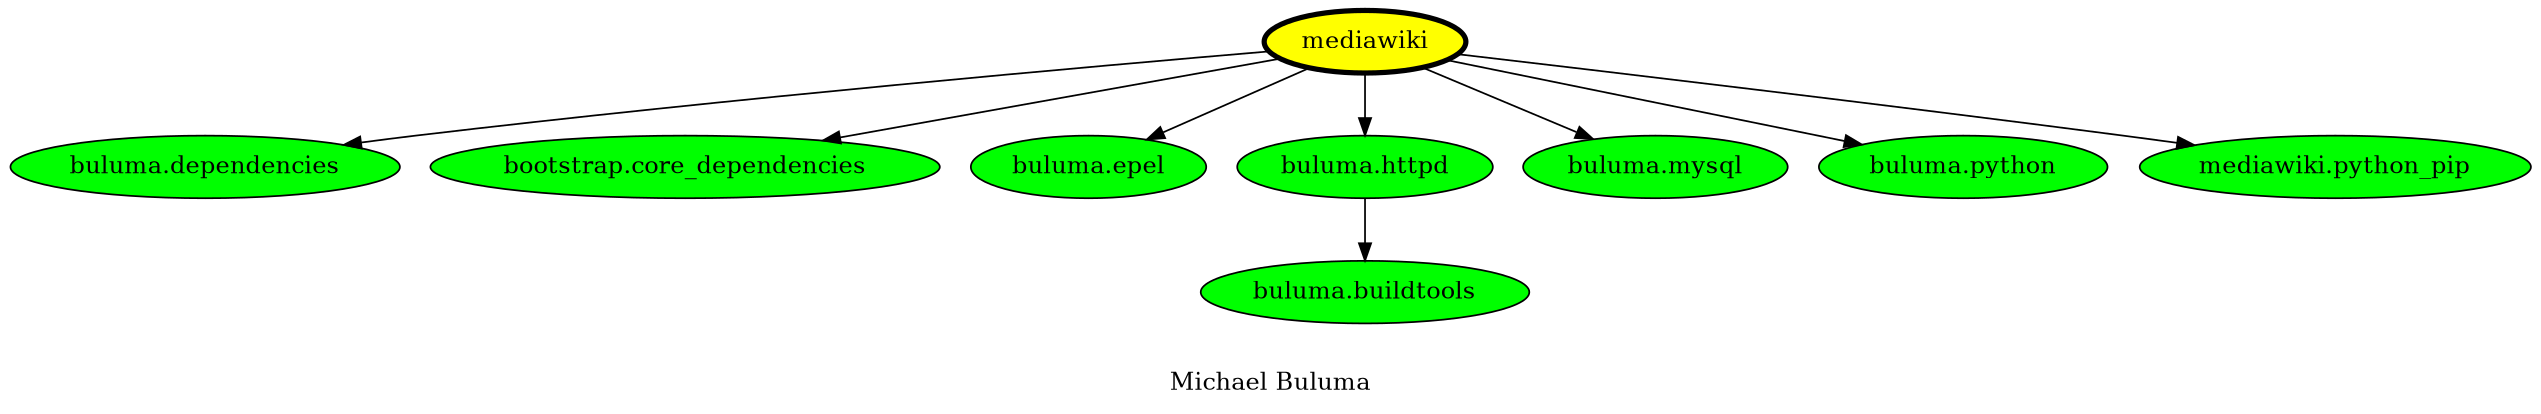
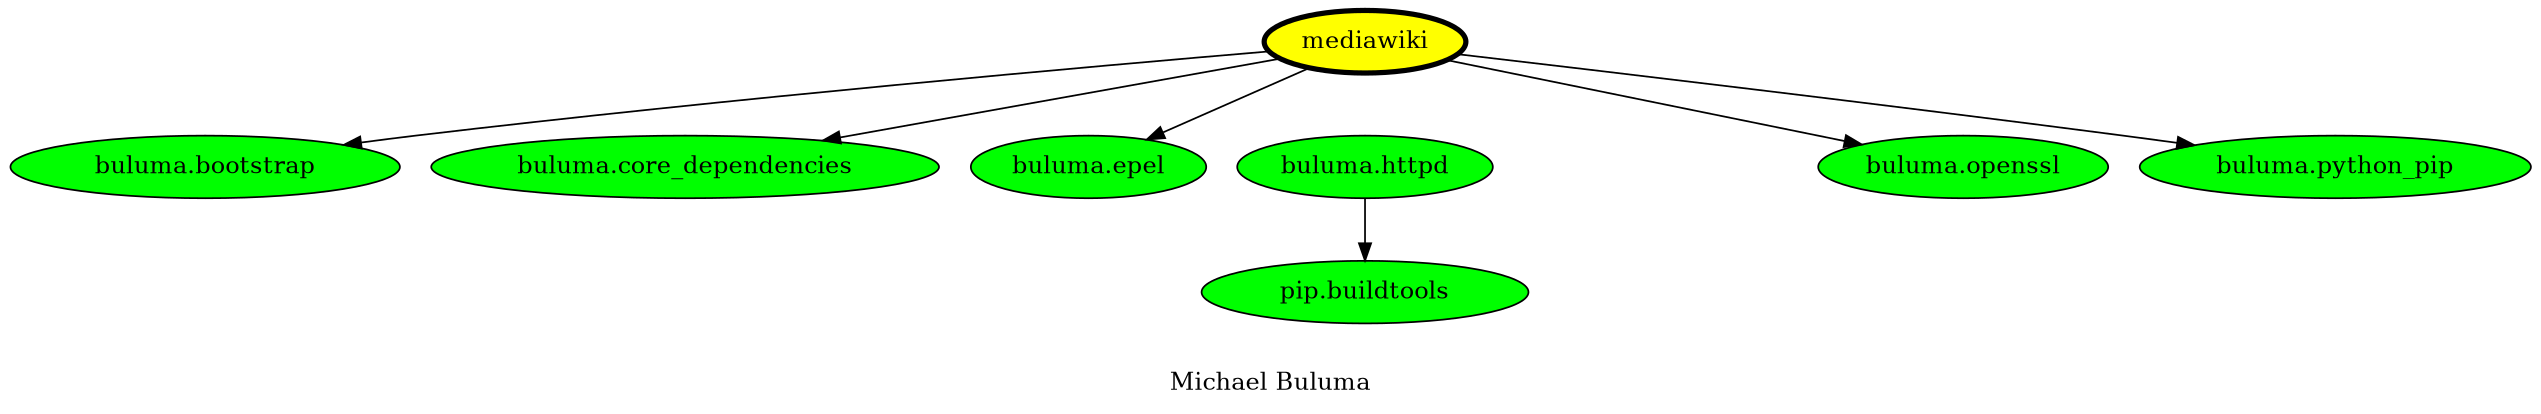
  digraph {
    label="Michael Buluma"
    node [fillcolor=green style=filled]
    mediawiki [fillcolor=yellow penwidth=3]
-   "buluma.bootstrap" [label="buluma.dependencies"]
-   "buluma.core_dependencies" [label="bootstrap.core_dependencies"]
+   "buluma.bootstrap"
+   "buluma.core_dependencies"
    "buluma.epel"
    "buluma.httpd"
-   "buluma.mysql"
-   "buluma.openssl" [label="buluma.python"]
-   "buluma.python_pip" [label="mediawiki.python_pip"]
-   "buluma.buildtools"
+   "buluma.openssl"
+   "buluma.python_pip"
+   "buluma.buildtools" [label="pip.buildtools"]
    mediawiki -> "buluma.bootstrap"
    mediawiki -> "buluma.core_dependencies"
    mediawiki -> "buluma.epel"
-   mediawiki -> "buluma.httpd"
-   mediawiki -> "buluma.mysql"
    mediawiki -> "buluma.openssl"
    mediawiki -> "buluma.python_pip"
    "buluma.httpd" -> "buluma.buildtools"
  }
